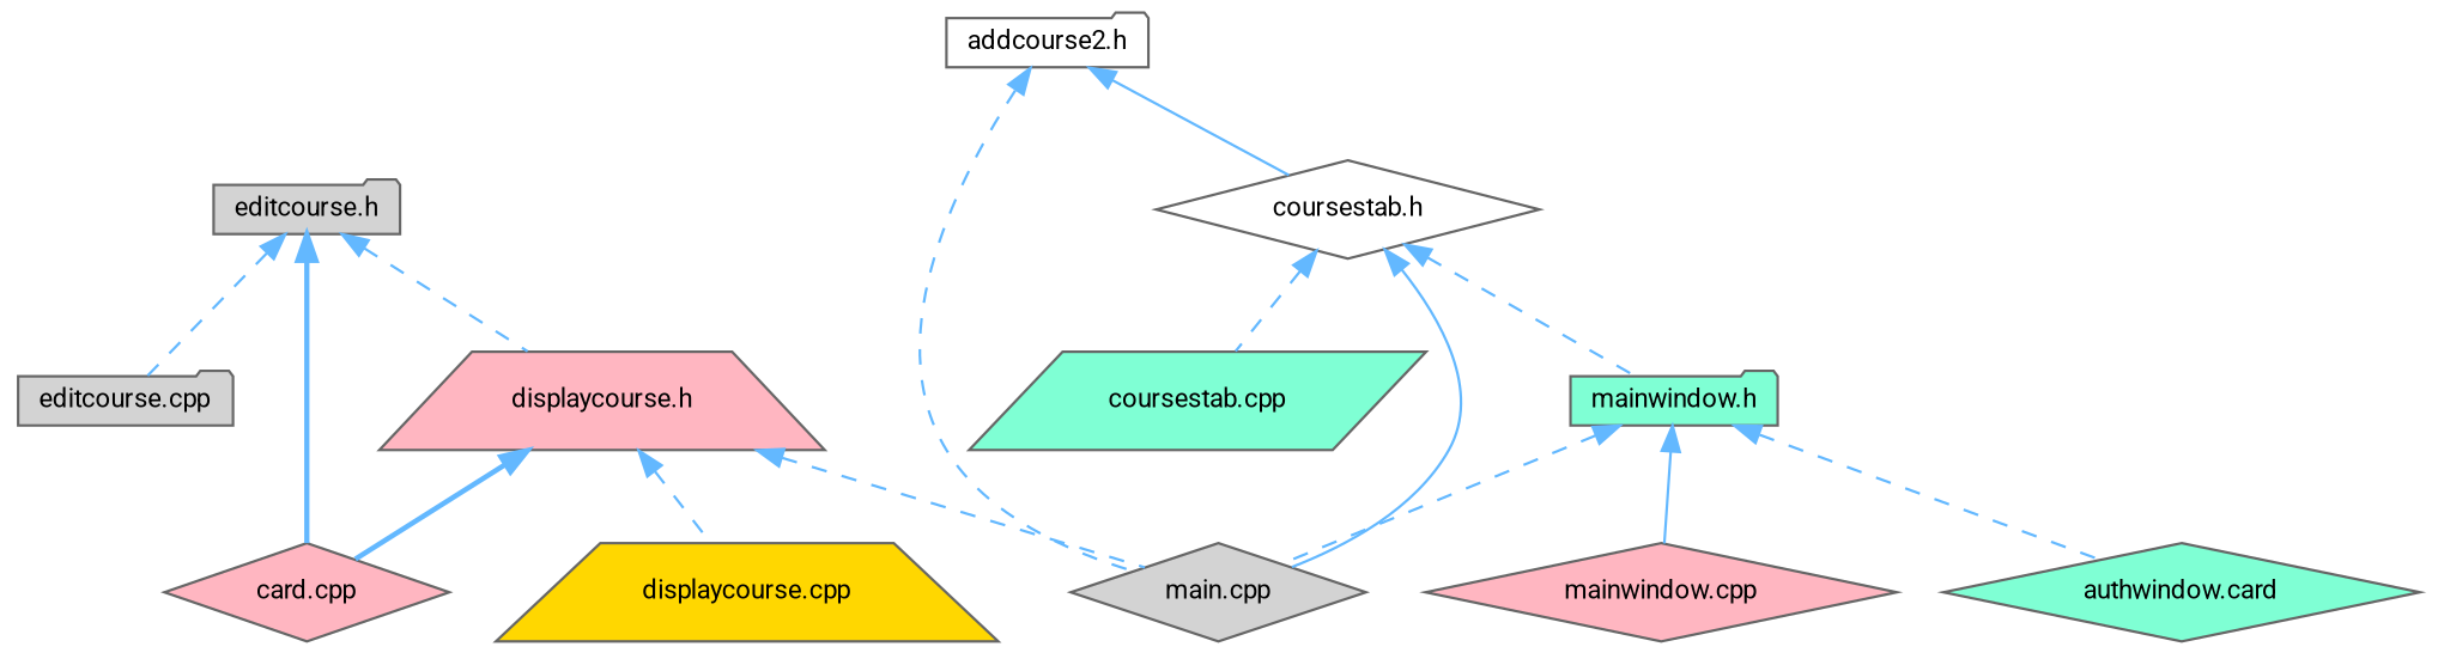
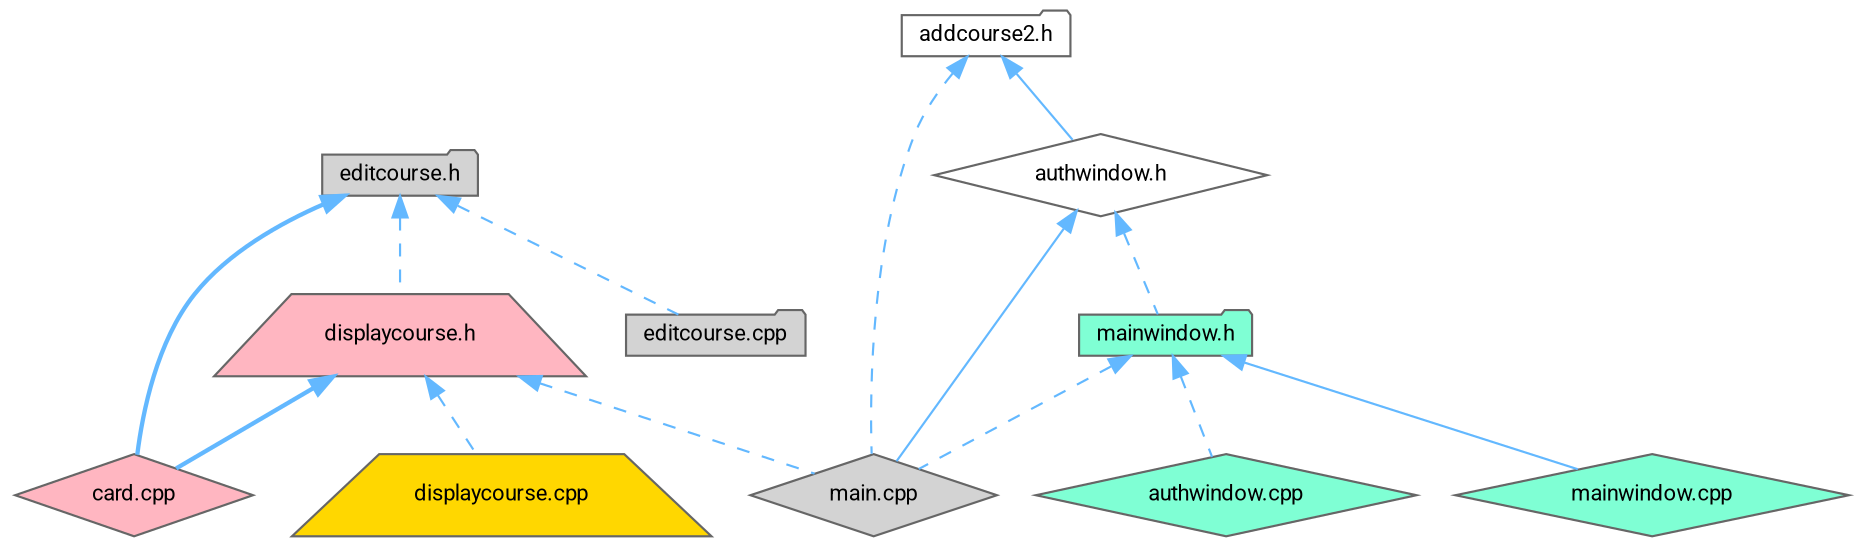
  digraph {
    fontname=Roboto
    node [color=grey40 fillcolor=aquamarine fontname=Roboto fontsize=10 shape=diamond style=filled]
    edge [color=steelblue1 dir=back fontname=Roboto fontsize=10 labelfontname=Helvetica labelfontsize=10 style=dashed]
    n1 [color=gray40 fillcolor=lightgrey fontcolor=black height=0.2 label="editcourse.h" shape=folder width=0.4]
    n2 [fillcolor=lightpink height=0.2 label="displaycourse.h" shape=trapezium width=0.4]
    n3 [fillcolor=lightgrey height=0.2 label="editcourse.cpp" shape=folder width=0.4]
    n4 [fillcolor=lightpink height=0.2 label="card.cpp" width=0.4]
    n5 [fillcolor=white height=0.2 label="addcourse2.h" shape=folder width=0.4]
-   n6 [fillcolor=white height=0.2 label="coursestab.h" width=0.4]
+   n6 [fillcolor=white height=0.2 label="authwindow.h" width=0.4]
    n7 [fillcolor=lightgrey height=0.2 label="main.cpp" width=0.4]
    n8 [fillcolor=gold height=0.2 label="displaycourse.cpp" shape=trapezium width=0.4]
-   n9 [height=0.2 label="coursestab.cpp" shape=parallelogram width=0.4]
    n10 [height=0.2 label="mainwindow.h" shape=folder width=0.4]
-   n11 [height=0.2 label="authwindow.card" width=0.4]
-   n12 [fillcolor=lightpink height=0.2 label="mainwindow.cpp" width=0.4]
+   n11 [height=0.2 label="authwindow.cpp" width=0.4]
+   n12 [height=0.2 label="mainwindow.cpp" width=0.4]
    n1 -> n2
    n1 -> n3
    n1 -> n4 [style=bold]
    n2 -> n4 [style=bold]
    n2 -> n7
    n2 -> n8
    n5 -> n6 [style=solid]
    n5 -> n7
    n6 -> n7 [style=solid]
-   n6 -> n9
    n6 -> n10
    n10 -> n7
    n10 -> n11
    n10 -> n12 [style=solid]
  }
